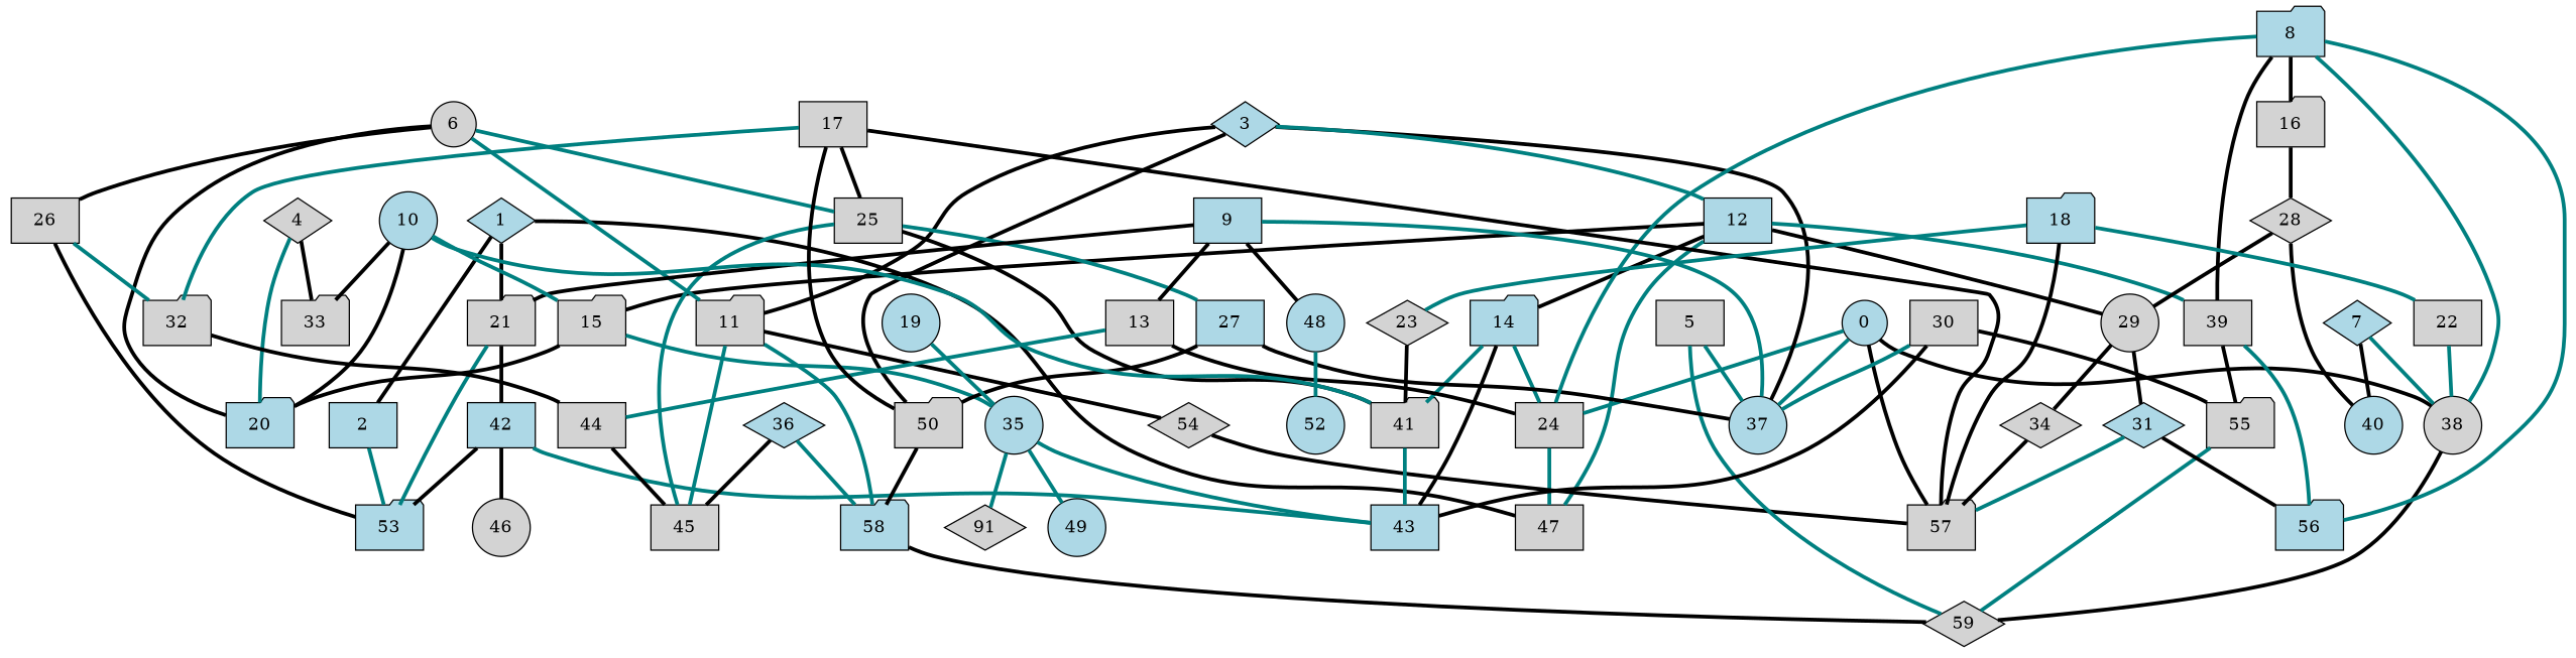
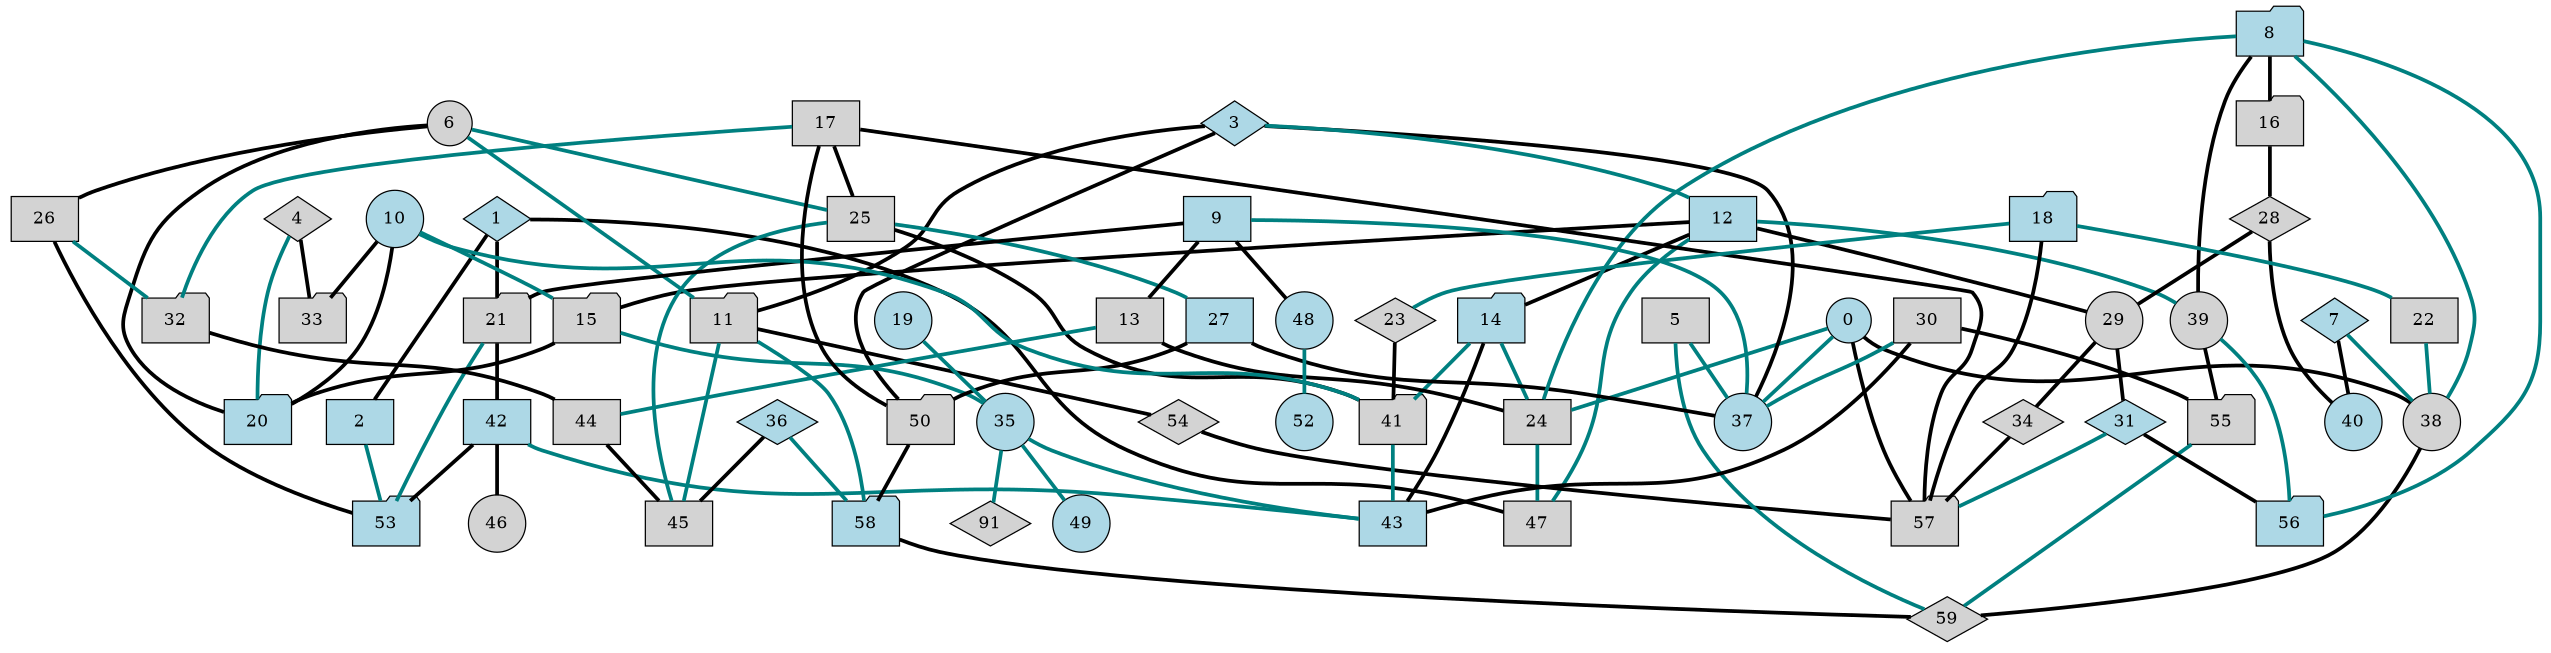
  graph {
    node [fillcolor=lightgrey shape=box style=filled]
    edge [color=black penwidth=3]
    0 [fillcolor=lightblue shape=circle]
    24
    37 [fillcolor=lightblue shape=circle]
    38 [shape=circle]
    57 [shape=folder]
    47
    59 [shape=diamond]
    1 [fillcolor=lightblue shape=diamond]
    2 [fillcolor=lightblue]
    21 [shape=folder]
    53 [fillcolor=lightblue shape=folder]
    42 [fillcolor=lightblue]
    43 [fillcolor=lightblue]
    46 [shape=circle]
    3 [fillcolor=lightblue shape=diamond]
    11 [shape=folder]
    12 [fillcolor=lightblue]
    50 [shape=folder]
    45
    54 [shape=diamond]
    58 [fillcolor=lightblue shape=folder]
-   39
+   39 [shape=circle]
    15 [shape=folder]
    14 [fillcolor=lightblue shape=folder]
    29 [shape=circle]
    56 [fillcolor=lightblue shape=folder]
    55 [shape=folder]
    20 [fillcolor=lightblue shape=folder]
    35 [fillcolor=lightblue shape=circle]
    41 [shape=folder]
    31 [fillcolor=lightblue shape=diamond]
    34 [shape=diamond]
    4 [shape=diamond]
    33 [shape=folder]
    5
    6 [shape=circle]
    25
    26
    27 [fillcolor=lightblue]
    32 [shape=folder]
    44
    7 [fillcolor=lightblue shape=diamond]
    40 [fillcolor=lightblue shape=circle]
    8 [fillcolor=lightblue shape=folder]
    16 [shape=folder]
    28 [shape=diamond]
    9 [fillcolor=lightblue]
    13
    48 [fillcolor=lightblue shape=circle]
    52 [fillcolor=lightblue shape=circle]
    10 [fillcolor=lightblue shape=circle]
    49 [fillcolor=lightblue shape=circle]
    n53 [label=91 shape=diamond]
    17
    18 [fillcolor=lightblue shape=folder]
    22
    23 [shape=diamond]
    19 [fillcolor=lightblue shape=circle]
    30
    36 [fillcolor=lightblue shape=diamond]
    0 -- 24 [color=teal]
    0 -- 37 [color=teal]
    0 -- 38
    0 -- 57
    24 -- 47 [color=teal]
    38 -- 59
    1 -- 47
    1 -- 2
    1 -- 21
    2 -- 53 [color=teal]
    21 -- 53 [color=teal]
    21 -- 42
    42 -- 53
    42 -- 43 [color=teal]
    42 -- 46
    3 -- 37
    3 -- 11
    3 -- 12 [color=teal]
    3 -- 50
    11 -- 45 [color=teal]
    11 -- 54
    11 -- 58 [color=teal]
    12 -- 47 [color=teal]
    12 -- 39 [color=teal]
    12 -- 15
    12 -- 14
    12 -- 29
    50 -- 58
    54 -- 57
    58 -- 59
    39 -- 56 [color=teal]
    39 -- 55
    15 -- 20
    15 -- 35 [color=teal]
    14 -- 24 [color=teal]
    14 -- 43
    14 -- 41 [color=teal]
    29 -- 31
    29 -- 34
    55 -- 59 [color=teal]
    35 -- 43 [color=teal]
    35 -- 49 [color=teal]
    35 -- n53 [color=teal]
    41 -- 43 [color=teal]
    31 -- 57 [color=teal]
    31 -- 56
    34 -- 57
    4 -- 20 [color=teal]
    4 -- 33
    5 -- 37 [color=teal]
    5 -- 59 [color=teal]
    6 -- 11 [color=teal]
    6 -- 20
    6 -- 25 [color=teal]
    6 -- 26
    25 -- 45 [color=teal]
    25 -- 41
    25 -- 27 [color=teal]
    26 -- 53
    26 -- 32 [color=teal]
    27 -- 37
    27 -- 50
    32 -- 44
    44 -- 45
    7 -- 38 [color=teal]
    7 -- 40
    8 -- 24 [color=teal]
    8 -- 38 [color=teal]
    8 -- 39
    8 -- 56 [color=teal]
    8 -- 16
    16 -- 28
    28 -- 29
    28 -- 40
    9 -- 37 [color=teal]
    9 -- 21
    9 -- 13
    9 -- 48
    13 -- 24
    13 -- 44 [color=teal]
    48 -- 52 [color=teal]
    10 -- 15 [color=teal]
    10 -- 20
    10 -- 41 [color=teal]
    10 -- 33
    17 -- 57
    17 -- 50
    17 -- 25
    17 -- 32 [color=teal]
    18 -- 57
    18 -- 22 [color=teal]
    18 -- 23 [color=teal]
    22 -- 38 [color=teal]
    23 -- 41
    19 -- 35 [color=teal]
    30 -- 37 [color=teal]
    30 -- 43
    30 -- 55
    36 -- 45
    36 -- 58 [color=teal]
  }
